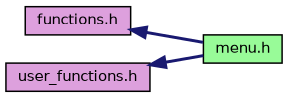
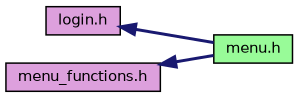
  digraph {
    rankdir=LR
    node [color=black fillcolor=plum fontname=Helvetica fontsize=10 shape=record style=filled]
    edge [color=midnightblue dir=back fontname=Helvetica fontsize=10 labelfontname=Helvetica labelfontsize=10 style=bold]
-   n1 [fontcolor=black height=0.2 label="functions.h" width=0.4]
+   n1 [fontcolor=black height=0.2 label="login.h" width=0.4]
    n2 [fillcolor=palegreen height=0.2 label="menu.h" width=0.4]
-   n3 [height=0.2 label="user_functions.h" width=0.4]
+   n3 [height=0.2 label="menu_functions.h" width=0.4]
    n1 -> n2
    n3 -> n2
  }
